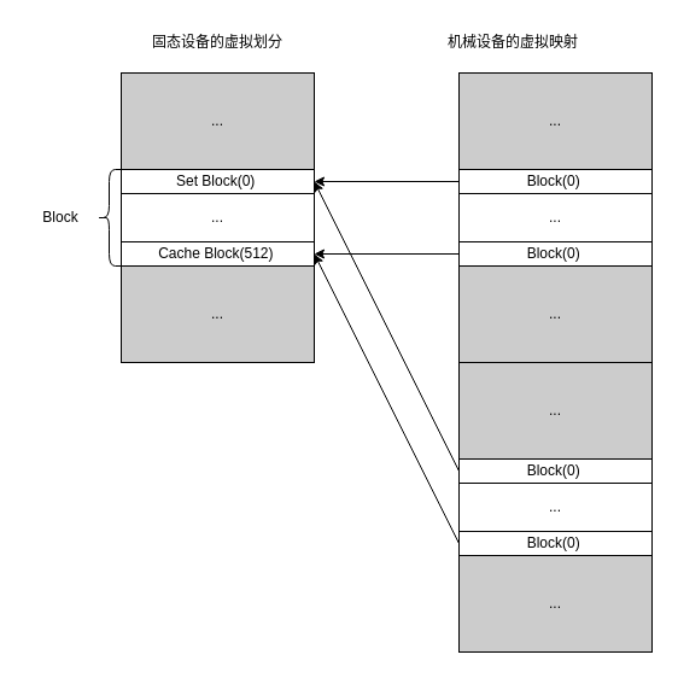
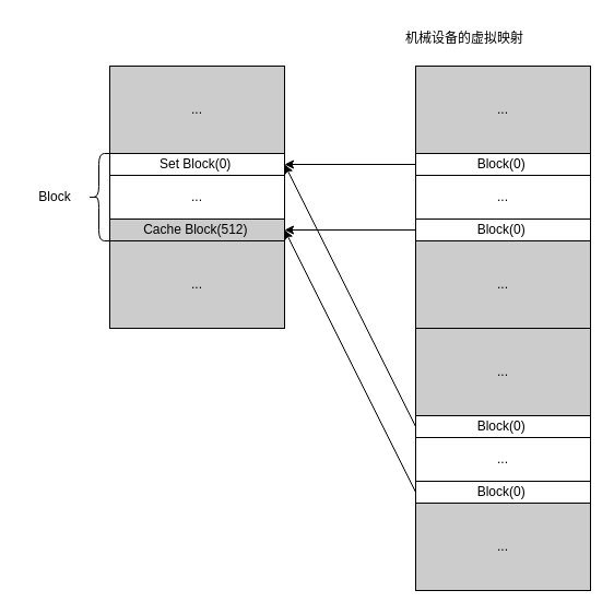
  <mxCell id="0" />
  <mxCell id="1" parent="0" />
  <mxCell id="2" value="" style="rounded=0;whiteSpace=wrap;html=1;" vertex="1" parent="1"><mxGeometry x="100" y="60" width="80" height="240" as="geometry" /></mxCell>
  <mxCell id="3" value="..." style="rounded=0;whiteSpace=wrap;html=1;fillColor=#CCCCCC;" vertex="1" parent="1"><mxGeometry x="100" y="60" width="160" height="80" as="geometry" /></mxCell>
  <mxCell id="4" value="" style="rounded=0;whiteSpace=wrap;html=1;" vertex="1" parent="1"><mxGeometry x="100" y="140" width="80" height="80" as="geometry" /></mxCell>
  <mxCell id="5" value="..." style="rounded=0;whiteSpace=wrap;html=1;fillColor=#CCCCCC;" vertex="1" parent="1"><mxGeometry x="100" y="220" width="160" height="80" as="geometry" /></mxCell>
  <mxCell id="6" value="&amp;nbsp; Set Block(0)&lt;span style=&quot;font-size: 10px;&quot;&gt;&lt;sub&gt;&amp;nbsp; &amp;nbsp;&amp;nbsp;&lt;/sub&gt;&lt;/span&gt;" style="rounded=0;whiteSpace=wrap;html=1;" vertex="1" parent="1"><mxGeometry x="100" y="140" width="160" height="20" as="geometry" /></mxCell>
  <mxCell id="7" value="..." style="rounded=0;whiteSpace=wrap;html=1;" vertex="1" parent="1"><mxGeometry x="100" y="160" width="160" height="40" as="geometry" /></mxCell>
- <mxCell id="8" value="&lt;span style=&quot;&quot;&gt;Cache Block(512)&lt;/span&gt;&lt;span style=&quot;font-size: 10px;&quot;&gt;&lt;sub&gt;&amp;nbsp;&lt;/sub&gt;&lt;/span&gt;" style="rounded=0;whiteSpace=wrap;html=1;" vertex="1" parent="1"><mxGeometry x="100" y="200" width="160" height="20" as="geometry" /></mxCell>
+ <mxCell id="8" value="&lt;span style=&quot;&quot;&gt;Cache Block(512)&lt;/span&gt;&lt;span style=&quot;font-size: 10px;&quot;&gt;&lt;sub&gt;&amp;nbsp;&lt;/sub&gt;&lt;/span&gt;" style="rounded=0;whiteSpace=wrap;html=1;fillColor=#cccccc;" vertex="1" parent="1"><mxGeometry x="100" y="200" width="160" height="20" as="geometry" /></mxCell>
  <mxCell id="9" value="" style="shape=curlyBracket;whiteSpace=wrap;html=1;rounded=1;fillColor=#CCCCCC;" vertex="1" parent="1"><mxGeometry x="80" y="140" width="20" height="80" as="geometry" /></mxCell>
  <mxCell id="10" value="Block" style="text;html=1;strokeColor=none;fillColor=none;align=center;verticalAlign=middle;whiteSpace=wrap;rounded=0;" vertex="1" parent="1"><mxGeometry x="20" y="165" width="60" height="30" as="geometry" /></mxCell>
- <mxCell id="11" value="固态设备的虚拟划分" style="text;html=1;strokeColor=none;fillColor=none;align=center;verticalAlign=middle;whiteSpace=wrap;rounded=0;" vertex="1" parent="1"><mxGeometry x="100" y="20" width="160" height="30" as="geometry" /></mxCell>
  <mxCell id="12" value="" style="rounded=0;whiteSpace=wrap;html=1;" vertex="1" parent="1"><mxGeometry x="380" y="60" width="160" height="480" as="geometry" /></mxCell>
  <mxCell id="13" value="" style="rounded=0;whiteSpace=wrap;html=1;" vertex="1" parent="1"><mxGeometry x="380" y="60" width="160" height="240" as="geometry" /></mxCell>
  <mxCell id="14" value="..." style="rounded=0;whiteSpace=wrap;html=1;fillColor=#CCCCCC;" vertex="1" parent="1"><mxGeometry x="380" y="60" width="160" height="80" as="geometry" /></mxCell>
  <mxCell id="15" value="..." style="rounded=0;whiteSpace=wrap;html=1;fillColor=#CCCCCC;" vertex="1" parent="1"><mxGeometry x="380" y="220" width="160" height="80" as="geometry" /></mxCell>
  <mxCell id="16" value="..." style="rounded=0;whiteSpace=wrap;html=1;fillColor=#CCCCCC;" vertex="1" parent="1"><mxGeometry x="380" y="300" width="160" height="80" as="geometry" /></mxCell>
  <mxCell id="17" value="..." style="rounded=0;whiteSpace=wrap;html=1;fillColor=#CCCCCC;" vertex="1" parent="1"><mxGeometry x="380" y="460" width="160" height="80" as="geometry" /></mxCell>
  <mxCell id="18" style="edgeStyle=orthogonalEdgeStyle;rounded=0;orthogonalLoop=1;jettySize=auto;html=1;entryX=1;entryY=0.5;entryDx=0;entryDy=0;" edge="1" parent="1" source="19" target="6"><mxGeometry relative="1" as="geometry" /></mxCell>
  <mxCell id="19" value="&amp;nbsp; Block(0)&lt;span style=&quot;font-size: 10px;&quot;&gt;&lt;sub&gt;&amp;nbsp; &amp;nbsp;&amp;nbsp;&lt;/sub&gt;&lt;/span&gt;" style="rounded=0;whiteSpace=wrap;html=1;" vertex="1" parent="1"><mxGeometry x="380" y="140" width="160" height="20" as="geometry" /></mxCell>
  <mxCell id="20" value="&amp;nbsp; Block(0)&lt;span style=&quot;font-size: 10px;&quot;&gt;&lt;sub&gt;&amp;nbsp; &amp;nbsp;&amp;nbsp;&lt;/sub&gt;&lt;/span&gt;" style="rounded=0;whiteSpace=wrap;html=1;" vertex="1" parent="1"><mxGeometry x="380" y="200" width="160" height="20" as="geometry" /></mxCell>
  <mxCell id="21" value="&amp;nbsp; Block(0)&lt;span style=&quot;font-size: 10px;&quot;&gt;&lt;sub&gt;&amp;nbsp; &amp;nbsp;&amp;nbsp;&lt;/sub&gt;&lt;/span&gt;" style="rounded=0;whiteSpace=wrap;html=1;" vertex="1" parent="1"><mxGeometry x="380" y="380" width="160" height="20" as="geometry" /></mxCell>
  <mxCell id="22" value="&amp;nbsp; Block(0)&lt;span style=&quot;font-size: 10px;&quot;&gt;&lt;sub&gt;&amp;nbsp; &amp;nbsp;&amp;nbsp;&lt;/sub&gt;&lt;/span&gt;" style="rounded=0;whiteSpace=wrap;html=1;" vertex="1" parent="1"><mxGeometry x="380" y="440" width="160" height="20" as="geometry" /></mxCell>
  <mxCell id="23" value="..." style="rounded=0;whiteSpace=wrap;html=1;" vertex="1" parent="1"><mxGeometry x="380" y="160" width="160" height="40" as="geometry" /></mxCell>
  <mxCell id="24" value="..." style="rounded=0;whiteSpace=wrap;html=1;" vertex="1" parent="1"><mxGeometry x="380" y="400" width="160" height="40" as="geometry" /></mxCell>
  <mxCell id="25" value="" style="endArrow=classic;html=1;rounded=0;exitX=0;exitY=0.5;exitDx=0;exitDy=0;entryX=1;entryY=0.5;entryDx=0;entryDy=0;" edge="1" parent="1" source="20" target="8"><mxGeometry width="50" height="50" relative="1" as="geometry"><mxPoint x="300" y="250" as="sourcePoint" /><mxPoint x="260" y="150" as="targetPoint" /></mxGeometry></mxCell>
  <mxCell id="26" value="" style="endArrow=classic;html=1;rounded=0;exitX=0;exitY=0.5;exitDx=0;exitDy=0;" edge="1" parent="1" source="21"><mxGeometry width="50" height="50" relative="1" as="geometry"><mxPoint x="390" y="210" as="sourcePoint" /><mxPoint x="260" y="150" as="targetPoint" /></mxGeometry></mxCell>
  <mxCell id="27" value="" style="endArrow=classic;html=1;rounded=0;exitX=0;exitY=0.5;exitDx=0;exitDy=0;" edge="1" parent="1"><mxGeometry width="50" height="50" relative="1" as="geometry"><mxPoint x="380" y="450" as="sourcePoint" /><mxPoint x="260" y="210" as="targetPoint" /></mxGeometry></mxCell>
  <mxCell id="28" value="机械设备的虚拟映射" style="text;html=1;strokeColor=none;fillColor=none;align=center;verticalAlign=middle;whiteSpace=wrap;rounded=0;" vertex="1" parent="1"><mxGeometry x="345" y="20" width="160" height="30" as="geometry" /></mxCell>
